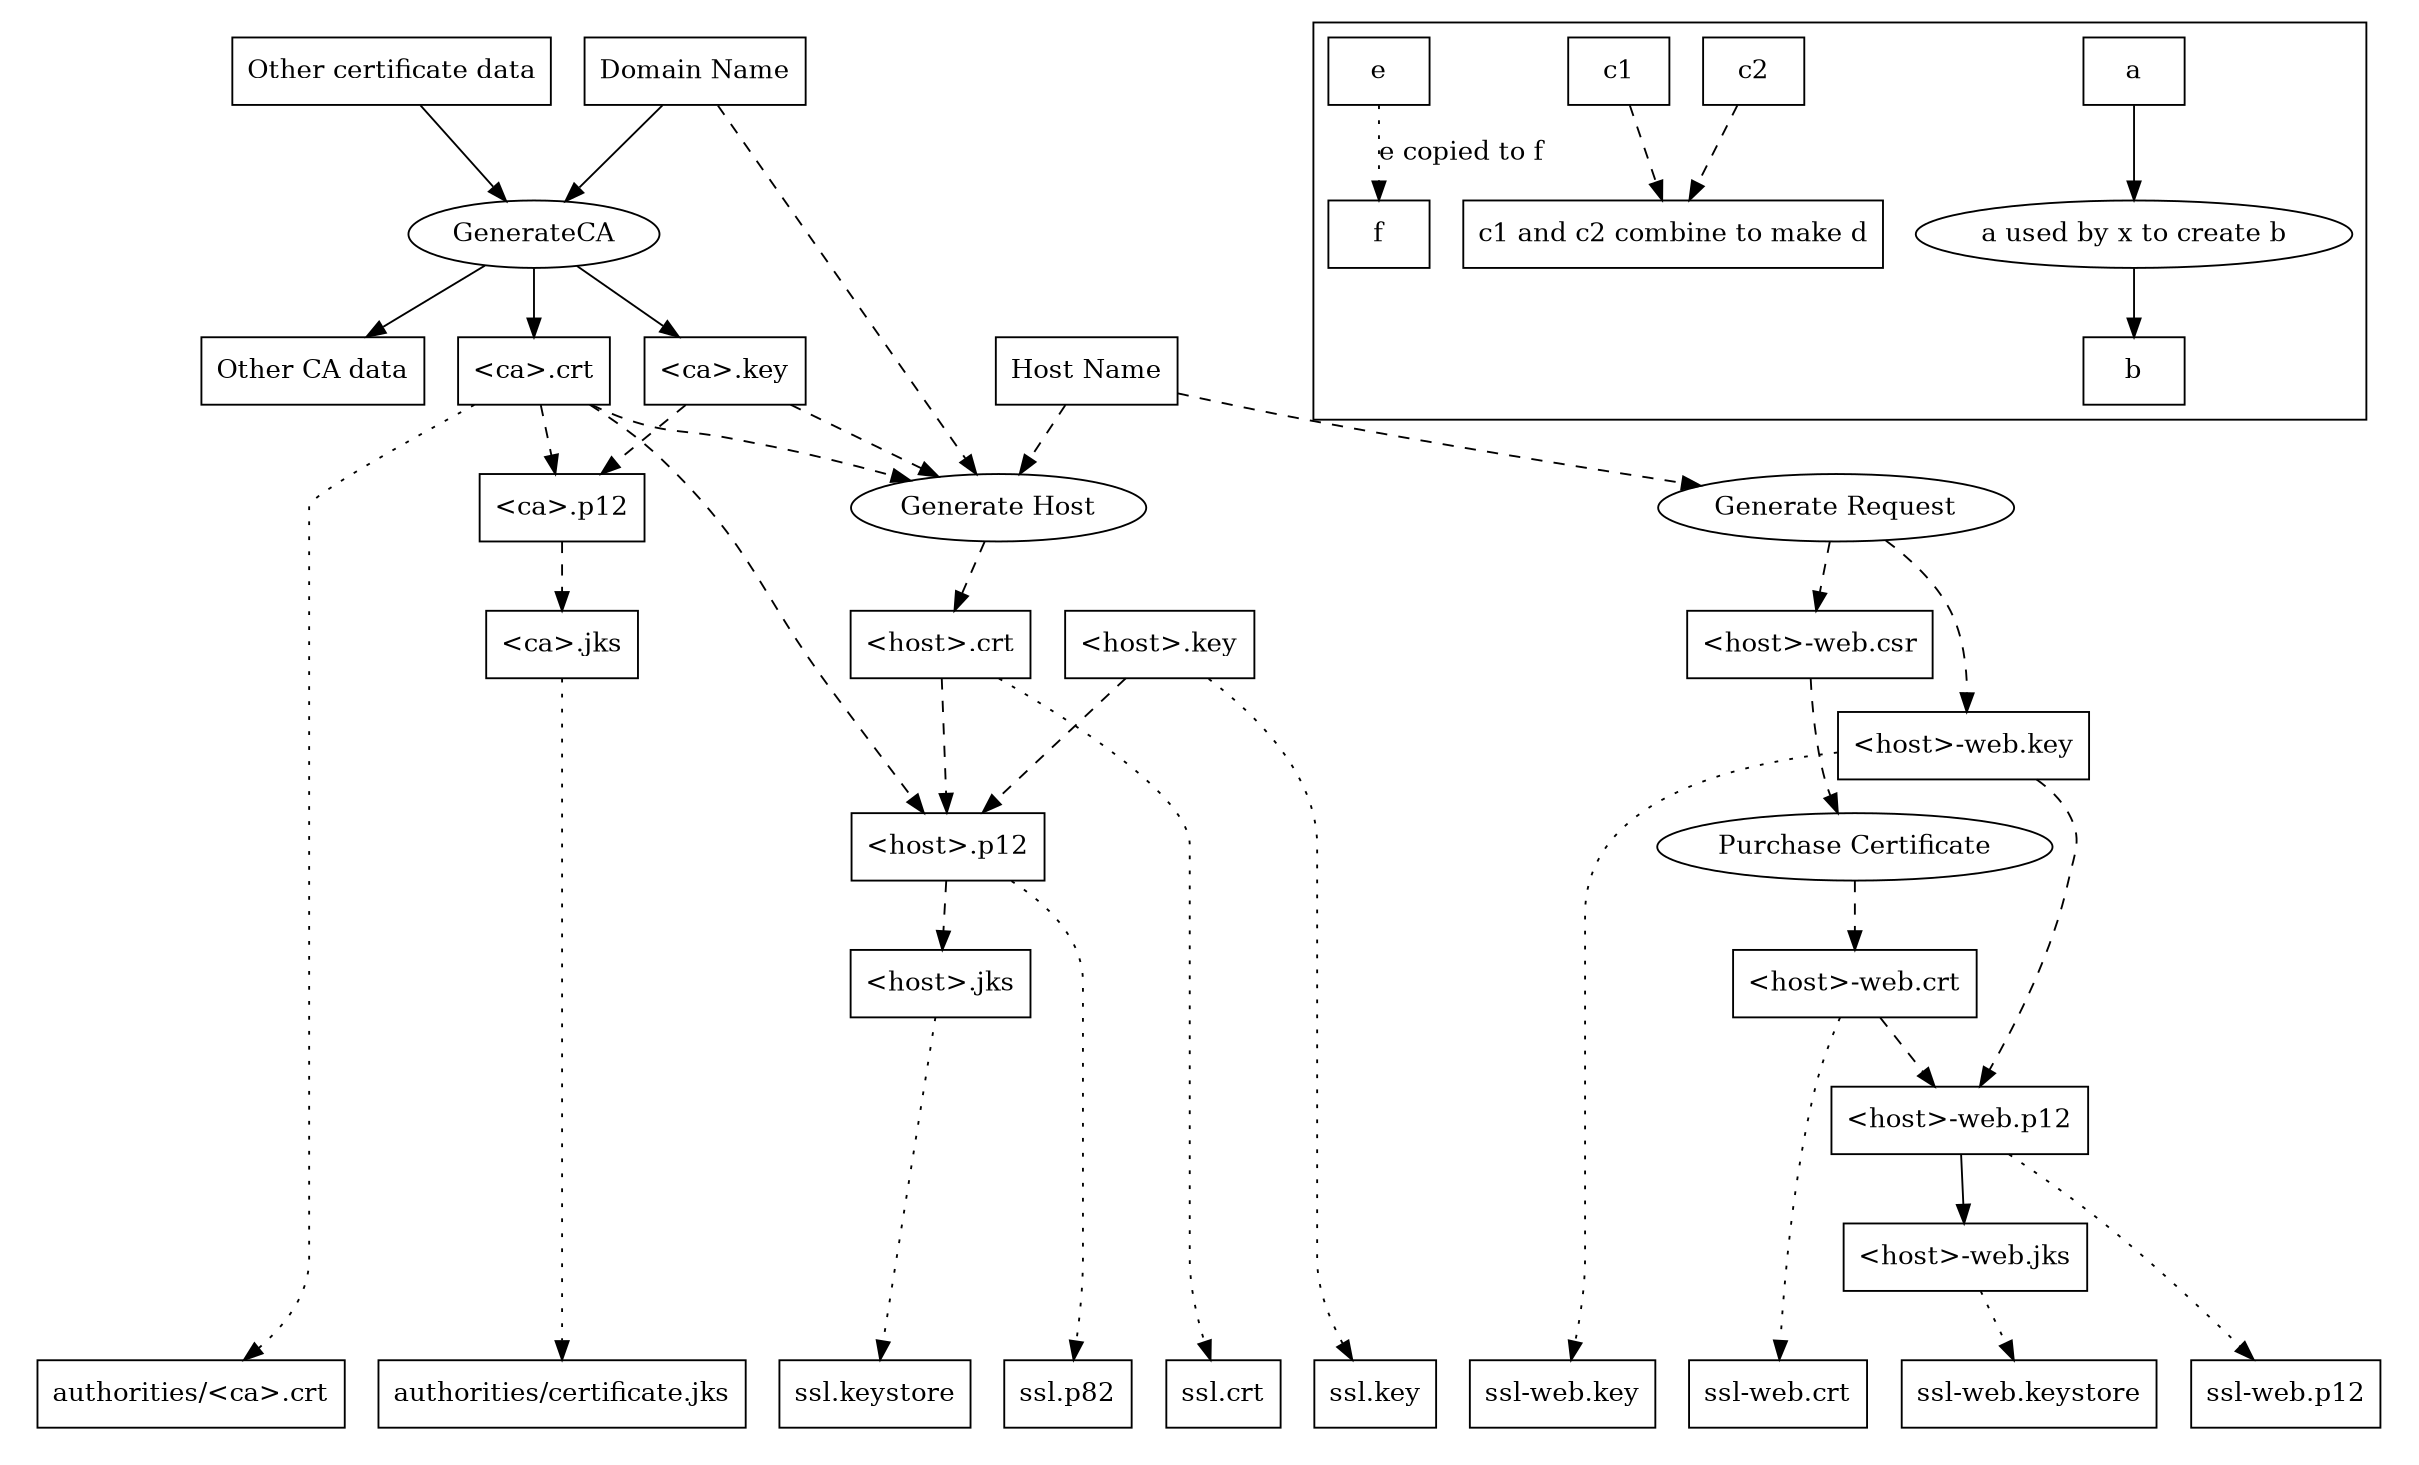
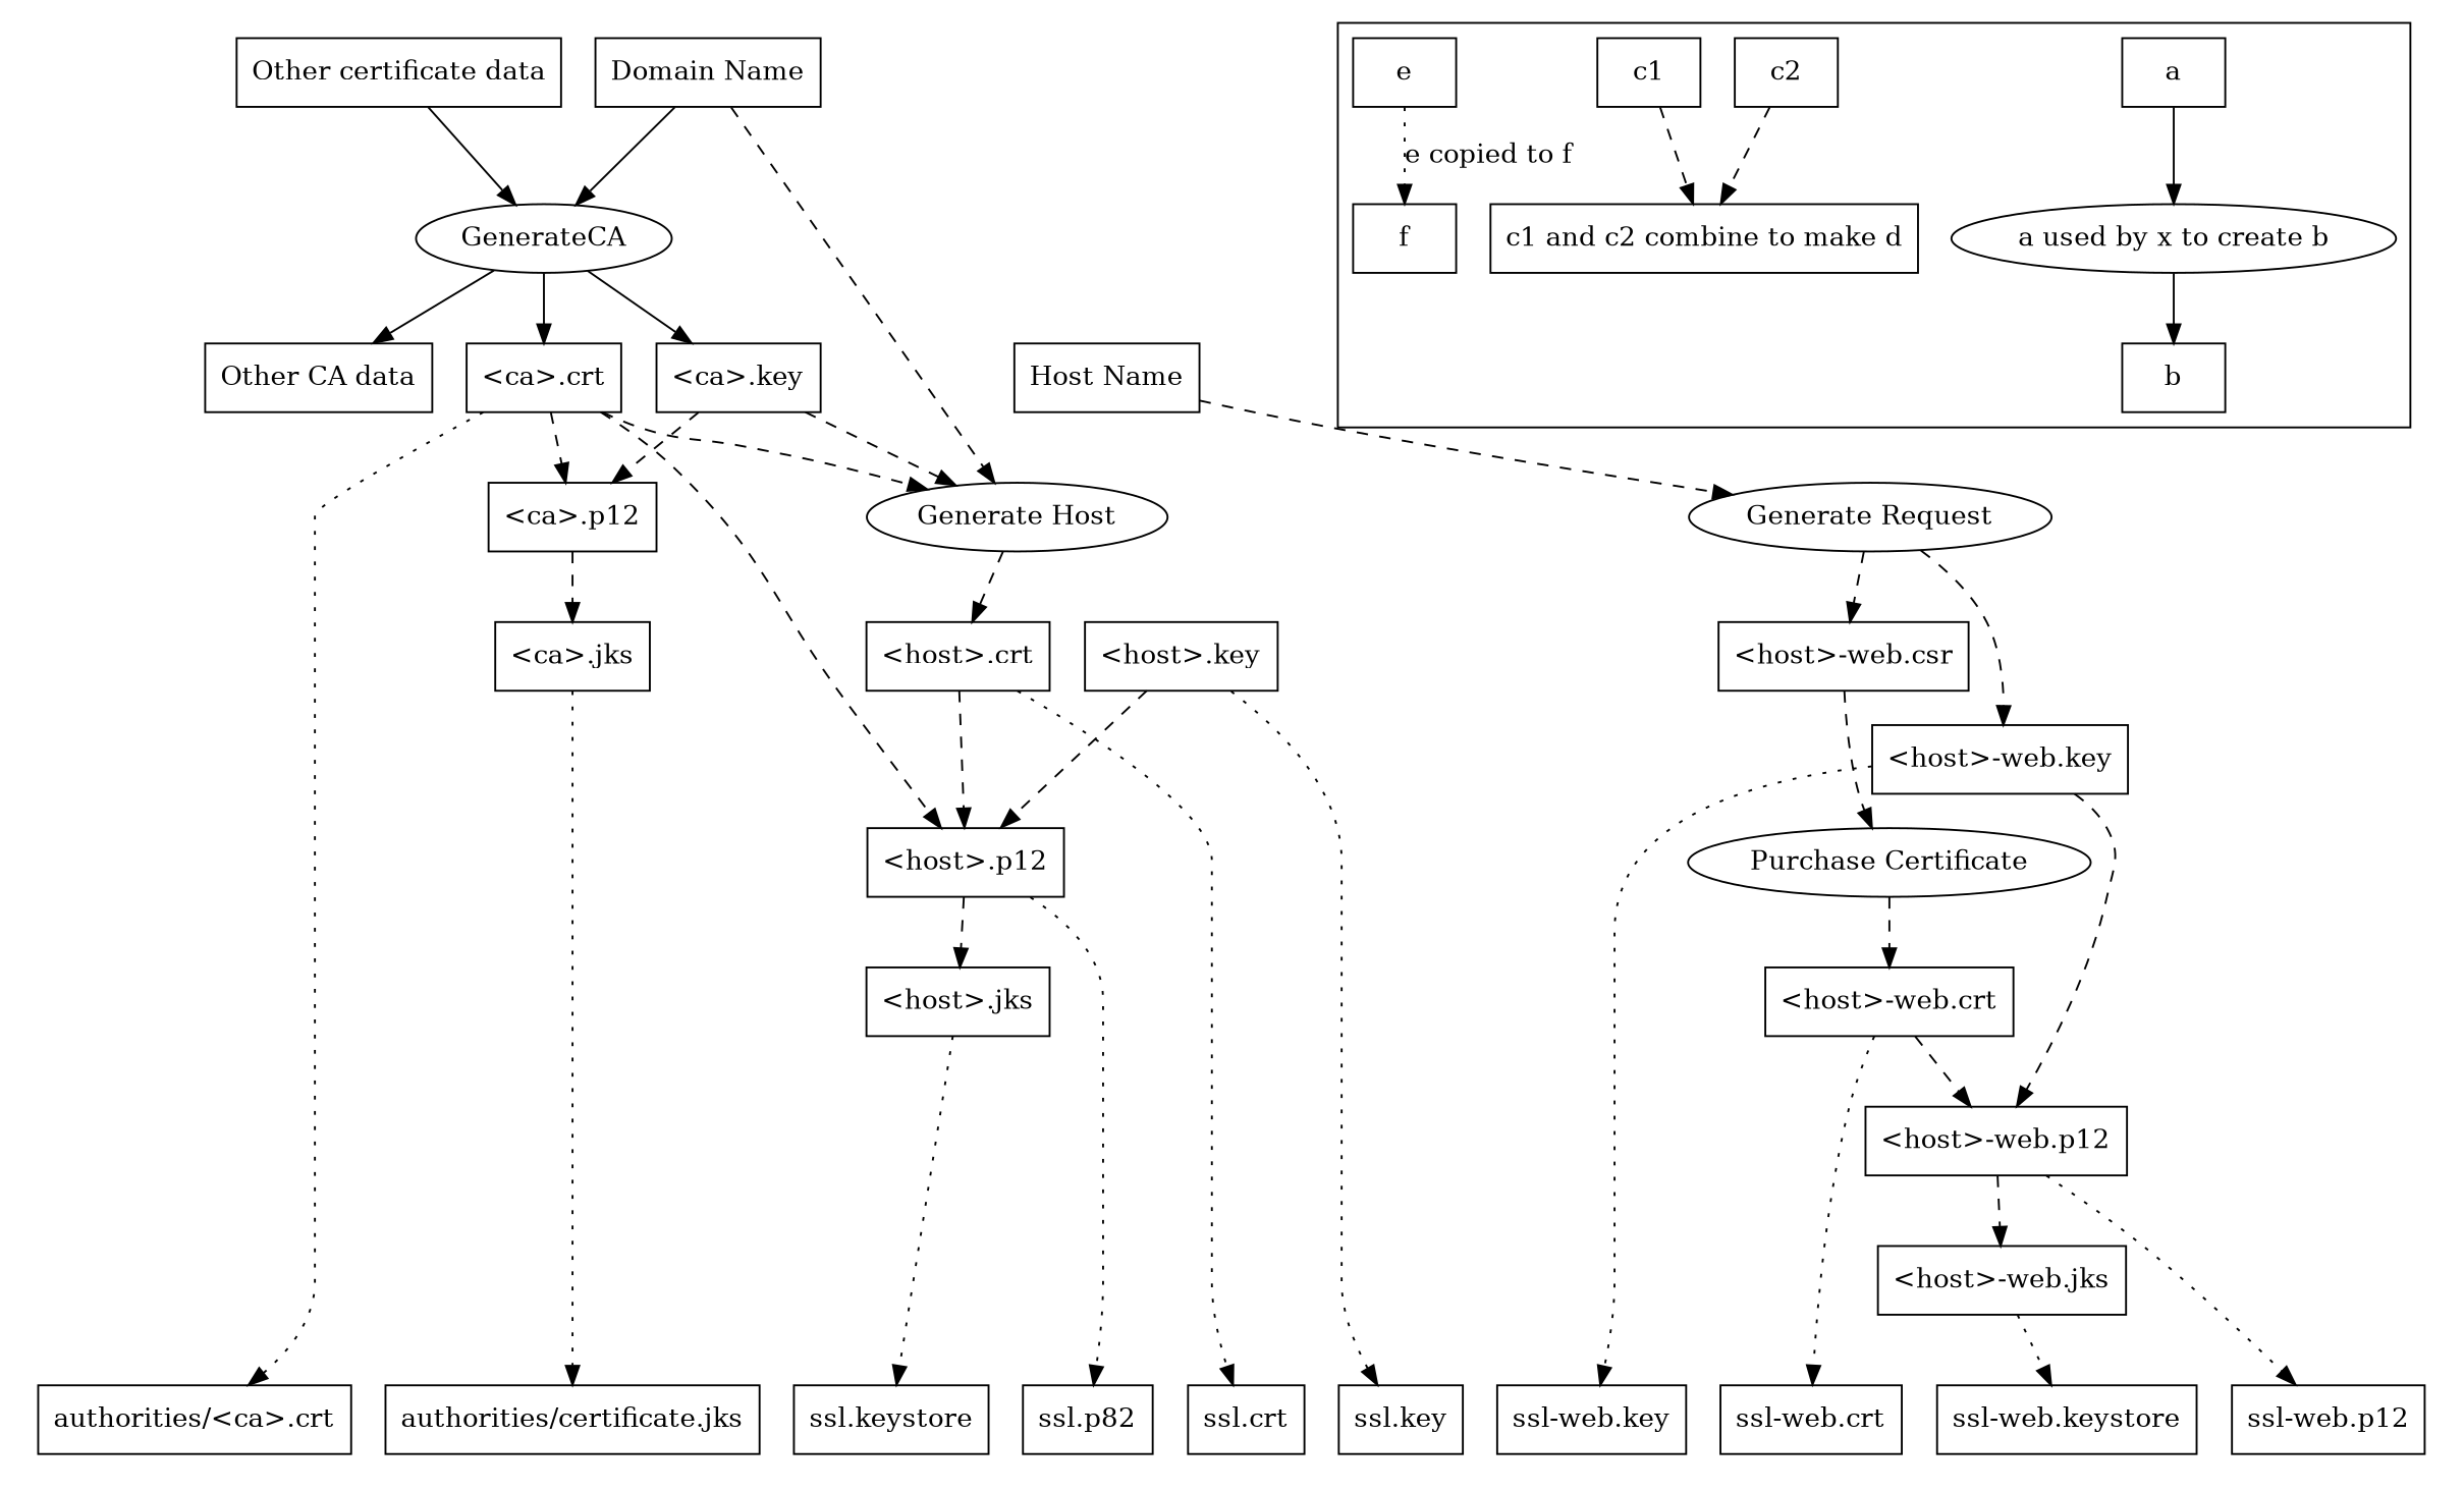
  digraph {
    node [shape=box]
    edge [style=dashed]
    n1 [label="Domain Name"]
    GenerateCA [shape=oval]
    n3 [label="Other certificate data"]
    n4 [label="<ca>.key"]
    n5 [label="<ca>.crt"]
    n6 [label="Other CA data"]
    n7 [label="<ca>.p12"]
    n8 [label="<ca>.jks"]
    n9 [label="Generate Host" shape=oval]
    n10 [label="<host>.p12"]
    n11 [label="Host Name"]
    n12 [label="<host>.key"]
    n13 [label="<host>.crt"]
    n14 [label="<host>.jks"]
    n15 [label="Generate Request" shape=oval]
    n16 [label="<host>-web.key"]
    n17 [label="<host>-web.csr"]
    n18 [label="<host>-web.p12"]
    n19 [label="Purchase Certificate" shape=oval]
    n20 [label="<host>-web.crt"]
    n21 [label="<host>-web.jks"]
    n22 [label="authorities/<ca>.crt"]
    n23 [label="authorities/certificate.jks"]
    n24 [label="ssl.key"]
    n25 [label="ssl.crt"]
    n26 [label="ssl.p82"]
    n27 [label="ssl.keystore"]
    n28 [label="ssl-web.key"]
    n29 [label="ssl-web.crt"]
    n30 [label="ssl-web.p12"]
    n31 [label="ssl-web.keystore"]
    n32 [label="a used by x to create b" shape=oval]
    a
    b
    n35 [label="c1 and c2 combine to make d"]
    c1
    c2
    e
    f
    subgraph cluster_1 {
      style=invis
      n1
      GenerateCA
      n3
      n4
      n5
      n6
      n7
      n8
    }
    subgraph cluster_2 {
      style=invis
      n9
      n10
      n11
      n12
      n13
      n14
    }
    subgraph cluster_3 {
      style=invis
      n15
      n16
      n17
      n18
      n19
      n20
      n21
    }
    subgraph cluster_4 {
      style=invis
      n22
      n23
      n24
      n25
      n26
      n27
      n28
      n29
      n30
      n31
    }
    subgraph cluster_5 {
      rank=same
      n32
      a
      b
      n35
      c1
      c2
      e
      f
    }
    n1 -> GenerateCA [style=""]
    n1 -> n9
    GenerateCA -> n4 [style=""]
    GenerateCA -> n5 [style=""]
    GenerateCA -> n6 [style=""]
    n3 -> GenerateCA [style=""]
    n4 -> n7
    n4 -> n9
    n5 -> n7
    n5 -> n9
    n5 -> n10
    n5 -> n22 [style=dotted]
    n7 -> n8
    n8 -> n23 [style=dotted]
    n9 -> n13
    n10 -> n14
    n10 -> n26 [style=dotted]
-   n11 -> n9
    n11 -> n15
    n12 -> n10
    n12 -> n24 [style=dotted]
    n13 -> n10
    n13 -> n25 [style=dotted]
    n14 -> n27 [style=dotted]
    n15 -> n16
    n15 -> n17
    n16 -> n18
    n16 -> n28 [style=dotted]
    n17 -> n19
-   n18 -> n21 [style=solid]
+   n18 -> n21
    n18 -> n30 [style=dotted]
    n19 -> n20
    n20 -> n18
    n20 -> n29 [style=dotted]
    n21 -> n31 [style=dotted]
    n32 -> b [style=solid]
    a -> n32 [style=solid]
    c1 -> n35
    c2 -> n35
    e -> f [label="e copied to f" style=dotted]
  }
